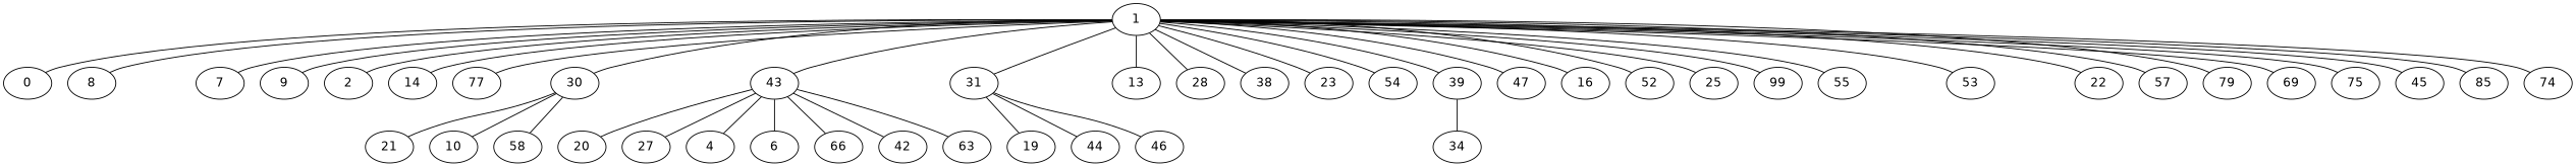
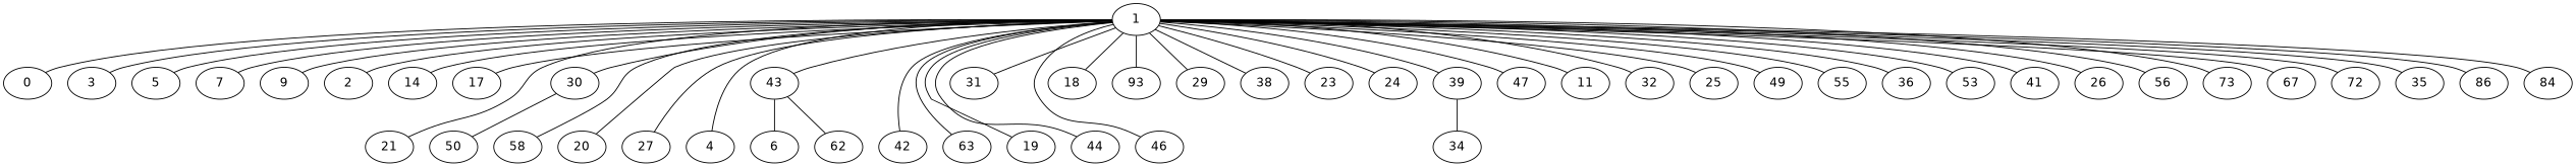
  graph {
    fontname="DejaVu Sans"
    node [fontname="DejaVu Sans"]
    edge [fontname="DejaVu Sans"]
    1
    0
-   3 [label=8]
+   3
+   5
    7
    9
    2
    14
-   17 [label=77]
+   17
    21
    20
    19
+   18
    27
-   13
-   28
+   13 [label=93]
+   28 [label=29]
    38
    4
    44
    23
-   24 [label=54]
+   24
    39
    30
    43
    31
    47
-   16
-   52
+   16 [label=11]
+   52 [label=32]
    25
-   49 [label=99]
+   49
    55
+   36
    53
    58
+   41
    42
-   26 [label=22]
-   57
+   26
+   57 [label=56]
    63
-   73 [label=79]
-   69
-   72 [label=75]
-   45
-   85
+   73
+   69 [label=67]
+   72
+   45 [label=35]
+   85 [label=86]
    46
-   84 [label=74]
+   84
    34
-   10
+   10 [label=50]
    6
-   66
+   66 [label=62]
    1 -- 0
    1 -- 3
+   1 -- 5
    1 -- 7
    1 -- 9
    1 -- 2
    1 -- 14
    1 -- 17
-   30 -- 21
-   43 -- 20
-   31 -- 19
-   43 -- 27
+   1 -- 21
+   1 -- 20
+   1 -- 19
+   1 -- 18
+   1 -- 27
    1 -- 13
    1 -- 28
    1 -- 38
-   43 -- 4
-   31 -- 44
+   1 -- 4
+   1 -- 44
    1 -- 23
    1 -- 24
    1 -- 39
    1 -- 30
    1 -- 43
    1 -- 31
    1 -- 47
    1 -- 16
    1 -- 52
    1 -- 25
    1 -- 49
    1 -- 55
+   1 -- 36
    1 -- 53
-   30 -- 58
-   43 -- 42
+   1 -- 58
+   1 -- 41
+   1 -- 42
    1 -- 26
    1 -- 57
-   43 -- 63
+   1 -- 63
    1 -- 73
    1 -- 69
    1 -- 72
    1 -- 45
    1 -- 85
-   31 -- 46
+   1 -- 46
    1 -- 84
    39 -- 34
    30 -- 10
    43 -- 6
    43 -- 66
  }
